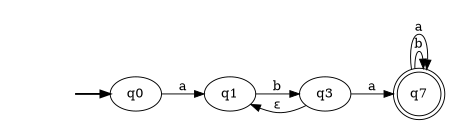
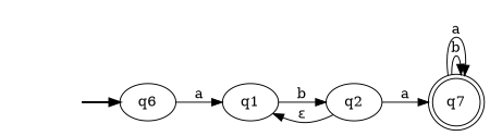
  digraph {
    rankdir=LR
    fake0 [style=invisible]
-   q0 [root=true]
+   q0 [root=true label=q6]
    q1
-   q2 [label=q3]
+   q2
    n5 [label=q7 shape=doublecircle]
    fake0 -> q0 [style=bold]
    q0 -> q1 [label=a]
    q1 -> q2 [label=b]
    q2 -> q1 [label="ε"]
    q2 -> n5 [label=a]
    n5 -> n5 [label=b]
    n5 -> n5 [label=a]
  }
